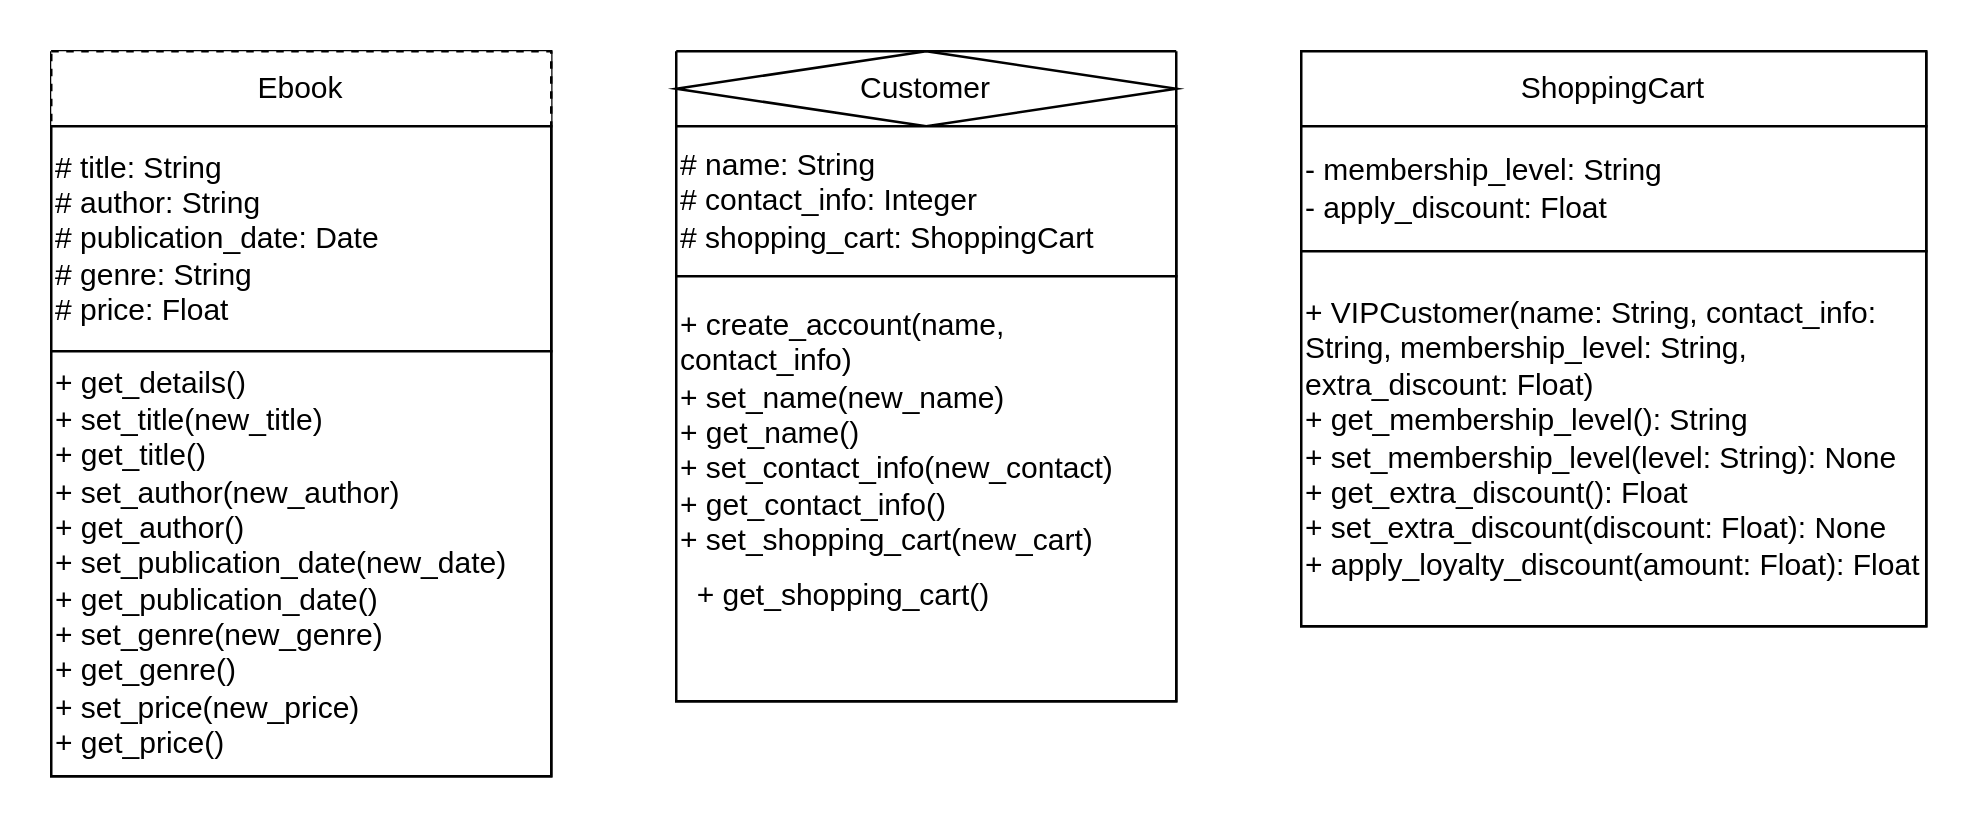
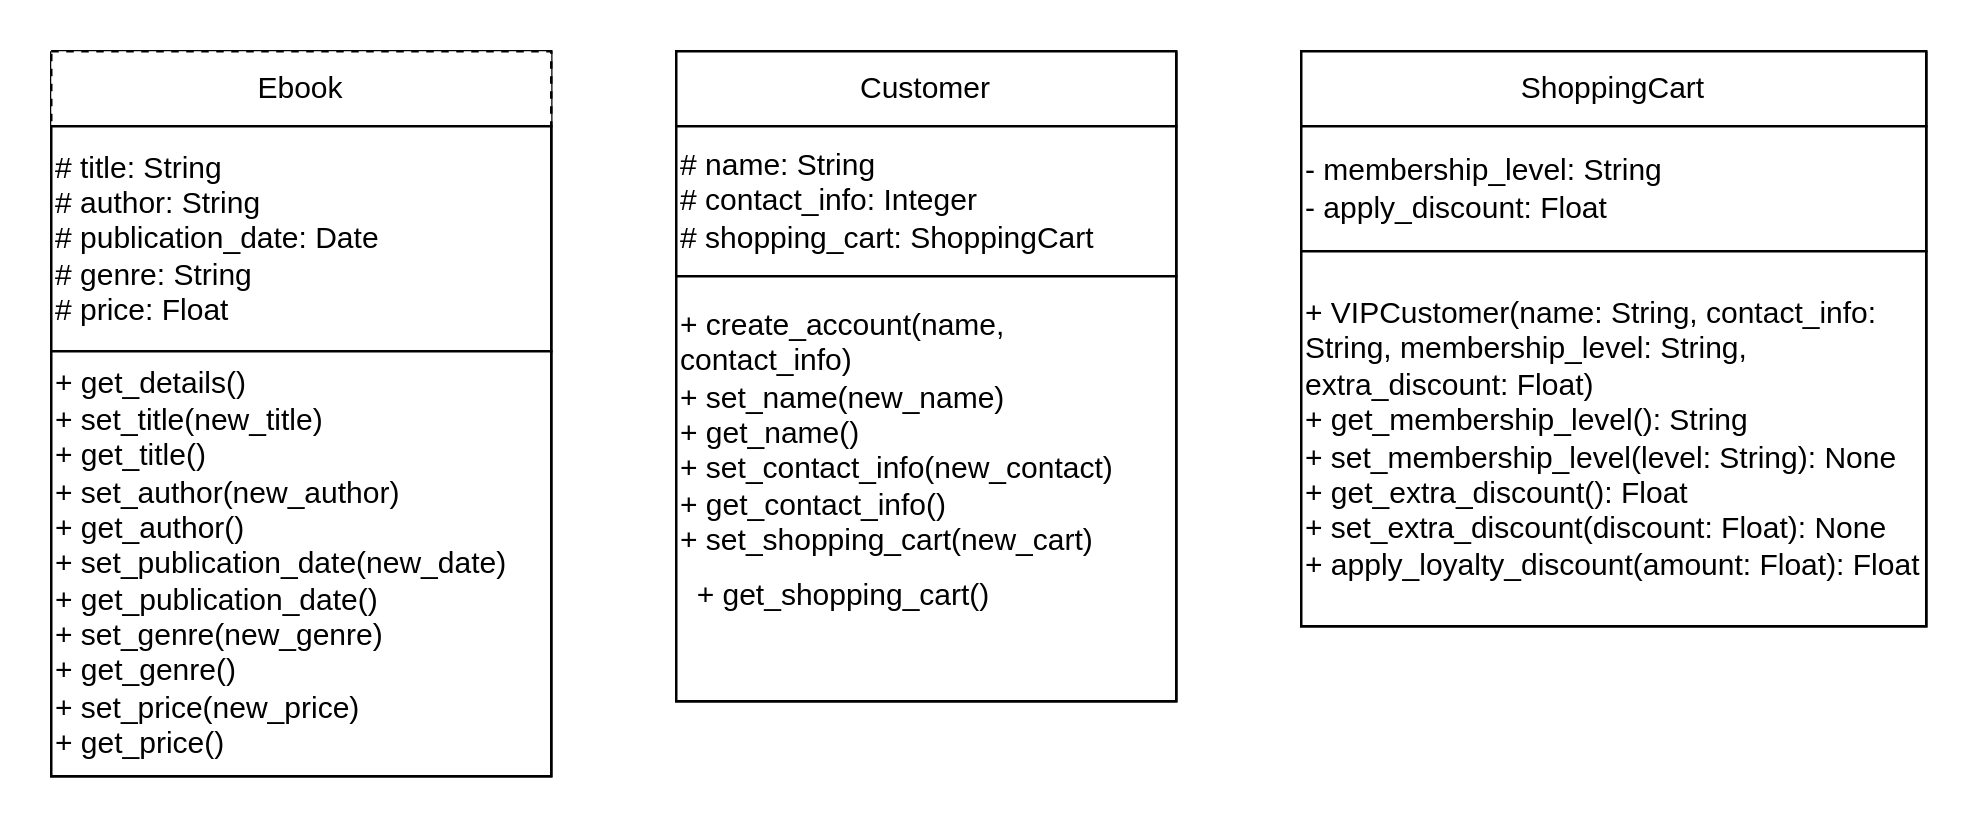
  <mxCell id="0" />
  <mxCell id="1" parent="0" />
  <mxCell id="2" value="" style="swimlane;startSize=0;" vertex="1" parent="1"><mxGeometry x="20" y="20" width="200" height="290" as="geometry" /></mxCell>
  <mxCell id="3" value="Ebook" style="rounded=0;whiteSpace=wrap;html=1;dashed=1;" vertex="1" parent="2"><mxGeometry width="200" height="30" as="geometry" /></mxCell>
  <mxCell id="4" value="# title: String&amp;nbsp;&lt;div&gt;# author: String&lt;/div&gt;&lt;div&gt;# publication_date: Date&lt;/div&gt;&lt;div&gt;# genre: String&lt;/div&gt;&lt;div&gt;# price: Float&lt;/div&gt;" style="rounded=0;whiteSpace=wrap;html=1;align=left;" vertex="1" parent="2"><mxGeometry y="30" width="200" height="90" as="geometry" /></mxCell>
  <mxCell id="5" value="&lt;font face=&quot;Helvetica&quot; style=&quot;font-size: 12px;&quot;&gt;+&amp;nbsp;&lt;span style=&quot;&quot; id=&quot;docs-internal-guid-1a1e6c46-7fff-6a24-c08f-9612e7744d96&quot;&gt;&lt;span style=&quot;background-color: transparent; font-variant-numeric: normal; font-variant-east-asian: normal; font-variant-alternates: normal; font-variant-position: normal; vertical-align: baseline; white-space-collapse: preserve;&quot;&gt;get_details()&lt;/span&gt;&lt;/span&gt;&lt;/font&gt;&lt;div style=&quot;&quot;&gt;&lt;font face=&quot;Helvetica&quot; style=&quot;font-size: 12px;&quot;&gt;&lt;span style=&quot;background-color: transparent; font-variant-numeric: normal; font-variant-east-asian: normal; font-variant-alternates: normal; font-variant-position: normal; vertical-align: baseline; white-space-collapse: preserve;&quot;&gt;+ &lt;/span&gt;&lt;span style=&quot;background-color: transparent; white-space-collapse: preserve;&quot;&gt;set_title(new_title)&lt;/span&gt;&lt;/font&gt;&lt;/div&gt;&lt;div style=&quot;&quot;&gt;&lt;font face=&quot;Helvetica&quot; style=&quot;font-size: 12px;&quot;&gt;&lt;span style=&quot;background-color: transparent; white-space-collapse: preserve;&quot;&gt;+ &lt;/span&gt;&lt;span style=&quot;background-color: transparent; white-space-collapse: preserve;&quot;&gt;get_title()&lt;/span&gt;&lt;/font&gt;&lt;/div&gt;&lt;div style=&quot;&quot;&gt;&lt;font face=&quot;Helvetica&quot; style=&quot;font-size: 12px;&quot;&gt;&lt;span style=&quot;background-color: transparent; white-space-collapse: preserve;&quot;&gt;+ &lt;/span&gt;&lt;span style=&quot;background-color: transparent; white-space-collapse: preserve;&quot;&gt;set_author(new_author)&lt;/span&gt;&lt;/font&gt;&lt;/div&gt;&lt;div style=&quot;&quot;&gt;&lt;font face=&quot;Helvetica&quot; style=&quot;font-size: 12px;&quot;&gt;&lt;span style=&quot;background-color: transparent; white-space-collapse: preserve;&quot;&gt;+ &lt;/span&gt;&lt;span style=&quot;background-color: transparent; white-space-collapse: preserve;&quot;&gt;get_author()&lt;/span&gt;&lt;/font&gt;&lt;/div&gt;&lt;div style=&quot;&quot;&gt;&lt;font face=&quot;Helvetica&quot; style=&quot;font-size: 12px;&quot;&gt;&lt;span style=&quot;background-color: transparent; white-space-collapse: preserve;&quot;&gt;+ &lt;/span&gt;&lt;span style=&quot;background-color: transparent; white-space-collapse: preserve;&quot;&gt;set_publication_date(new_date)&lt;/span&gt;&lt;/font&gt;&lt;/div&gt;&lt;div style=&quot;&quot;&gt;&lt;font face=&quot;Helvetica&quot; style=&quot;font-size: 12px;&quot;&gt;&lt;span style=&quot;background-color: transparent; white-space-collapse: preserve;&quot;&gt;+ &lt;/span&gt;&lt;span style=&quot;background-color: transparent; white-space-collapse: preserve;&quot;&gt;get_publication_date()&lt;/span&gt;&lt;/font&gt;&lt;/div&gt;&lt;div style=&quot;&quot;&gt;&lt;font face=&quot;Helvetica&quot; style=&quot;font-size: 12px;&quot;&gt;&lt;span style=&quot;background-color: transparent; white-space-collapse: preserve;&quot;&gt;+ &lt;/span&gt;&lt;span style=&quot;background-color: transparent; white-space-collapse: preserve;&quot;&gt;set_genre(new_genre)&lt;/span&gt;&lt;/font&gt;&lt;/div&gt;&lt;div style=&quot;&quot;&gt;&lt;font face=&quot;Helvetica&quot; style=&quot;font-size: 12px;&quot;&gt;&lt;span style=&quot;background-color: transparent; white-space-collapse: preserve;&quot;&gt;+ &lt;/span&gt;&lt;span style=&quot;background-color: transparent; white-space-collapse: preserve;&quot;&gt;get_genre()&lt;/span&gt;&lt;/font&gt;&lt;/div&gt;&lt;div style=&quot;&quot;&gt;&lt;font face=&quot;Helvetica&quot; style=&quot;font-size: 12px;&quot;&gt;&lt;span style=&quot;background-color: transparent; white-space-collapse: preserve;&quot;&gt;+ &lt;/span&gt;&lt;span style=&quot;background-color: transparent; white-space-collapse: preserve;&quot;&gt;set_price(new_price)&lt;/span&gt;&lt;/font&gt;&lt;/div&gt;&lt;div style=&quot;&quot;&gt;&lt;font face=&quot;Helvetica&quot; style=&quot;font-size: 12px;&quot;&gt;&lt;span style=&quot;background-color: transparent; white-space-collapse: preserve;&quot;&gt;+ &lt;/span&gt;&lt;span style=&quot;background-color: transparent; white-space-collapse: preserve;&quot;&gt;get_price()&lt;/span&gt;&lt;/font&gt;&lt;/div&gt;" style="rounded=0;whiteSpace=wrap;html=1;align=left;" vertex="1" parent="2"><mxGeometry y="120" width="200" height="170" as="geometry" /></mxCell>
  <mxCell id="6" value="" style="swimlane;startSize=0;" vertex="1" parent="1"><mxGeometry x="270" y="20" width="200" height="260" as="geometry" /></mxCell>
- <mxCell id="7" value="Customer" style="rhombus;whiteSpace=wrap;html=1;" vertex="1" parent="6"><mxGeometry width="200" height="30" as="geometry" /></mxCell>
+ <mxCell id="7" value="Customer" style="rounded=0;whiteSpace=wrap;html=1;" vertex="1" parent="6"><mxGeometry width="200" height="30" as="geometry" /></mxCell>
  <mxCell id="8" value="# name: String&lt;div&gt;# contact_info: Integer&lt;/div&gt;&lt;div&gt;# shopping_cart: ShoppingCart&lt;/div&gt;" style="rounded=0;whiteSpace=wrap;html=1;align=left;" vertex="1" parent="6"><mxGeometry y="30" width="200" height="60" as="geometry" /></mxCell>
  <mxCell id="9" value="&lt;span style=&quot;&quot; id=&quot;docs-internal-guid-0524c596-7fff-9ad3-25b6-cd9ffc0817da&quot;&gt;&lt;span style=&quot;background-color: transparent; font-variant-numeric: normal; font-variant-east-asian: normal; font-variant-alternates: normal; font-variant-position: normal; vertical-align: baseline; white-space-collapse: preserve;&quot;&gt;&lt;font face=&quot;Helvetica&quot; style=&quot;font-size: 12px;&quot;&gt;+ create_account(name, contact_info)&lt;/font&gt;&lt;/span&gt;&lt;/span&gt;&lt;div style=&quot;&quot;&gt;&lt;font style=&quot;font-size: 12px;&quot;&gt;&lt;span style=&quot;background-color: transparent; font-variant-numeric: normal; font-variant-east-asian: normal; font-variant-alternates: normal; font-variant-position: normal; vertical-align: baseline; white-space-collapse: preserve;&quot;&gt;+ &lt;/span&gt;&lt;span style=&quot;background-color: transparent; white-space-collapse: preserve;&quot;&gt;set_name(new_name)&lt;/span&gt;&lt;/font&gt;&lt;/div&gt;&lt;div style=&quot;&quot;&gt;&lt;font face=&quot;Helvetica&quot; style=&quot;font-size: 12px;&quot;&gt;&lt;span style=&quot;background-color: transparent; white-space-collapse: preserve;&quot;&gt;+ &lt;/span&gt;&lt;span style=&quot;background-color: transparent; white-space-collapse: preserve;&quot;&gt;get_name()&lt;/span&gt;&lt;/font&gt;&lt;/div&gt;&lt;div style=&quot;&quot;&gt;&lt;font face=&quot;Helvetica&quot; style=&quot;font-size: 12px;&quot;&gt;&lt;span style=&quot;background-color: transparent; white-space-collapse: preserve;&quot;&gt;+ &lt;/span&gt;&lt;span style=&quot;background-color: transparent; white-space-collapse: preserve;&quot;&gt;set_contact_info(new_contact)&lt;/span&gt;&lt;/font&gt;&lt;/div&gt;&lt;div style=&quot;&quot;&gt;&lt;font face=&quot;Helvetica&quot; style=&quot;font-size: 12px;&quot;&gt;&lt;span style=&quot;background-color: transparent; white-space-collapse: preserve;&quot;&gt;+ &lt;/span&gt;&lt;span style=&quot;background-color: transparent; white-space-collapse: preserve;&quot;&gt;get_contact_info()&lt;/span&gt;&lt;/font&gt;&lt;/div&gt;&lt;div style=&quot;&quot;&gt;&lt;font face=&quot;Helvetica&quot; style=&quot;font-size: 12px;&quot;&gt;&lt;span style=&quot;background-color: transparent; white-space-collapse: preserve;&quot;&gt;+ &lt;/span&gt;&lt;span style=&quot;background-color: transparent; white-space-collapse: preserve;&quot;&gt;set_shopping_cart(new_cart)&lt;/span&gt;&lt;/font&gt;&lt;/div&gt;&lt;div style=&quot;&quot;&gt;&lt;table style=&quot;background-color: initial; border: none; border-collapse: collapse;&quot;&gt;&lt;colgroup&gt;&lt;col width=&quot;151&quot;&gt;&lt;/colgroup&gt;&lt;tbody&gt;&lt;tr style=&quot;height:22.75pt&quot;&gt;&lt;td style=&quot;vertical-align:top;padding:5pt 5pt 5pt 5pt;overflow:hidden;overflow-wrap:break-word;&quot;&gt;&lt;p style=&quot;line-height:1.38;margin-top:0pt;margin-bottom:0pt;&quot; dir=&quot;ltr&quot;&gt;&lt;span style=&quot;background-color: transparent; white-space-collapse: preserve;&quot;&gt;+ get_shopping_cart()&lt;/span&gt;&lt;/p&gt;&lt;/td&gt;&lt;/tr&gt;&lt;/tbody&gt;&lt;/table&gt;&lt;/div&gt;&lt;span style=&quot;&quot; id=&quot;docs-internal-guid-84015591-7fff-473b-430e-a53e8fe508b6&quot;&gt;&lt;br&gt;&lt;/span&gt;" style="rounded=0;whiteSpace=wrap;html=1;align=left;" vertex="1" parent="6"><mxGeometry y="90" width="200" height="170" as="geometry" /></mxCell>
  <mxCell id="10" value="" style="swimlane;startSize=0;" vertex="1" parent="1"><mxGeometry x="520" y="20" width="250" height="230" as="geometry" /></mxCell>
  <mxCell id="11" value="ShoppingCart" style="rounded=0;whiteSpace=wrap;html=1;" vertex="1" parent="10"><mxGeometry width="250" height="30" as="geometry" /></mxCell>
  <mxCell id="12" value="" style="edgeStyle=orthogonalEdgeStyle;rounded=0;orthogonalLoop=1;jettySize=auto;html=1;" edge="1" parent="10" source="13" target="14"><mxGeometry relative="1" as="geometry" /></mxCell>
  <mxCell id="13" value="- membership_level: String&lt;div&gt;- apply_discount: Float&lt;/div&gt;" style="rounded=0;whiteSpace=wrap;html=1;align=left;" vertex="1" parent="10"><mxGeometry y="30" width="250" height="50" as="geometry" /></mxCell>
  <mxCell id="14" value="&lt;span style=&quot;&quot; id=&quot;docs-internal-guid-84015591-7fff-473b-430e-a53e8fe508b6&quot;&gt;&lt;span class=&quot;hljs-addition&quot;&gt;+ VIPCustomer(name: String, contact_info: String, membership_level: String, extra_discount: Float)&lt;/span&gt;&lt;br/&gt;&lt;span class=&quot;hljs-addition&quot;&gt;+ get_membership_level(): String&lt;/span&gt;&lt;br/&gt;&lt;span class=&quot;hljs-addition&quot;&gt;+ set_membership_level(level: String): None&lt;/span&gt;&lt;br/&gt;&lt;span class=&quot;hljs-addition&quot;&gt;+ get_extra_discount(): Float&lt;/span&gt;&lt;br/&gt;&lt;span class=&quot;hljs-addition&quot;&gt;+ set_extra_discount(discount: Float): None&lt;/span&gt;&lt;br/&gt;&lt;span class=&quot;hljs-addition&quot;&gt;+ apply_loyalty_discount(amount: Float): Float&lt;/span&gt;&lt;/span&gt;" style="rounded=0;whiteSpace=wrap;html=1;align=left;" vertex="1" parent="10"><mxGeometry y="80" width="250" height="150" as="geometry" /></mxCell>
